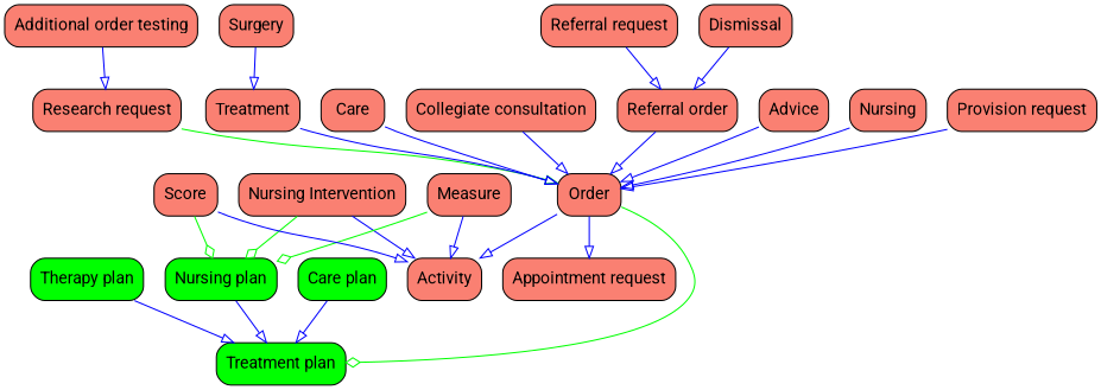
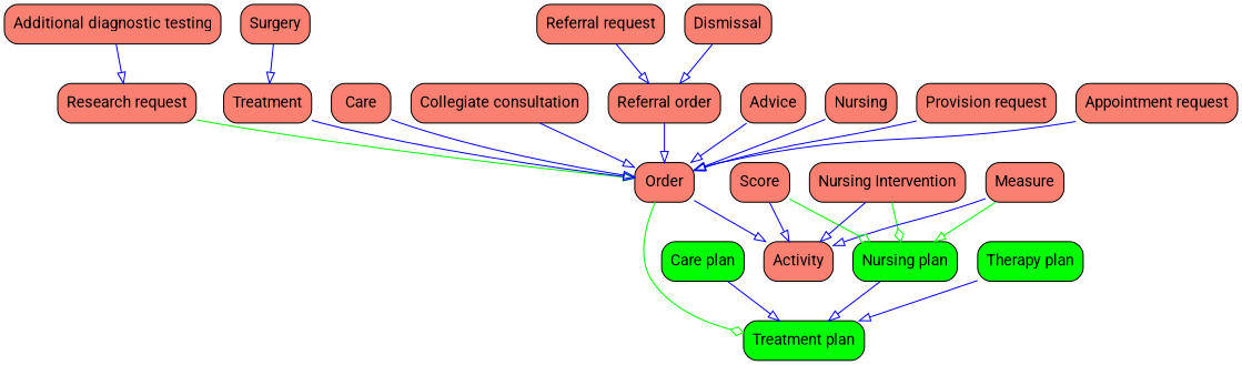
  digraph {
    splines=true
    node [fillcolor=salmon fontcolor=black fontname=Roboto shape=rect style="rounded,filled"]
    edge [arrowhead=empty color=blue fontname=Roboto nodesep=1]
    n1 [label="Research request"]
    n2 [label=Order root=true]
    n3 [label=Activity root=true]
    n4 [fillcolor=green label="Treatment plan"]
    n5 [label=Surgery]
    n6 [label=Treatment]
    n7 [label=Care]
    n8 [label="Collegiate consultation"]
-   n9 [label="Additional order testing"]
+   n9 [label="Additional diagnostic testing"]
    n10 [label="Referral request"]
    n11 [label="Referral order"]
    n12 [label=Advice]
    n13 [label=Dismissal]
    n14 [label=Nursing]
    n15 [label="Nursing Intervention"]
    n16 [fillcolor=green label="Nursing plan"]
    n17 [label=Measure]
    n18 [label=Score]
    n19 [label="Provision request"]
    n20 [fillcolor=green label="Therapy plan"]
    n21 [fillcolor=green label="Care plan"]
    n22 [label="Appointment request"]
    n1 -> n2 [color=green]
    n2 -> n3
    n2 -> n4 [arrowhead=odiamond color=green]
    n5 -> n6
    n6 -> n2
    n7 -> n2
    n8 -> n2
    n9 -> n1
    n10 -> n11
    n11 -> n2
    n12 -> n2
    n13 -> n11
    n14 -> n2
    n15 -> n3
    n15 -> n16 [arrowhead=odiamond color=green]
    n16 -> n4
    n17 -> n3
-   n17 -> n16 [arrowhead=odiamond color=green]
+   n17 -> n16 [color=green]
    n18 -> n3
    n18 -> n16 [arrowhead=odiamond color=green]
    n19 -> n2
    n20 -> n4
    n21 -> n4
-   n2 -> n22
+   n22 -> n2
  }
